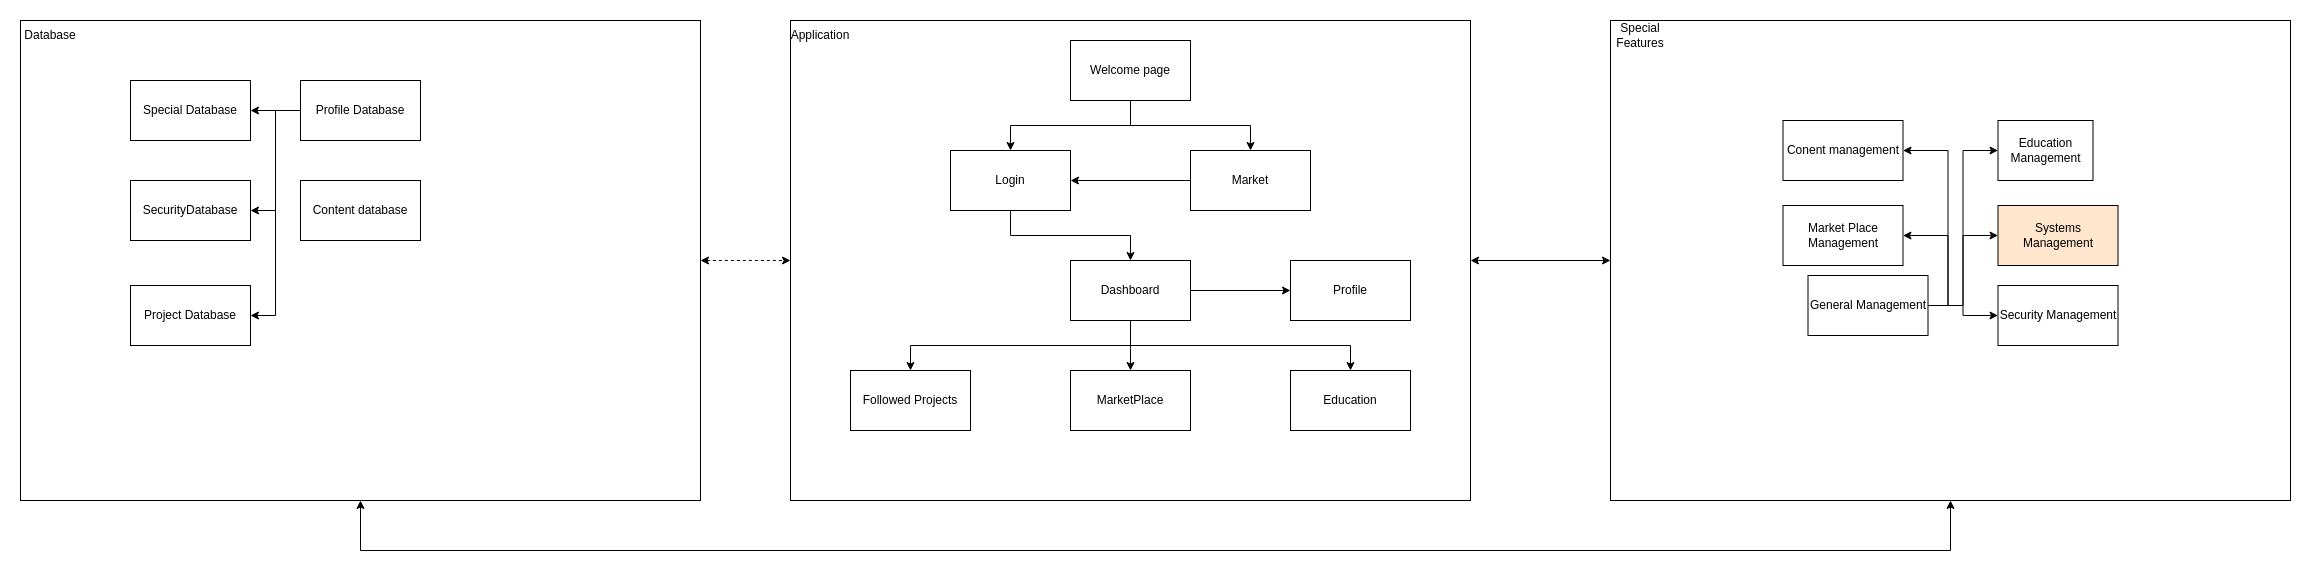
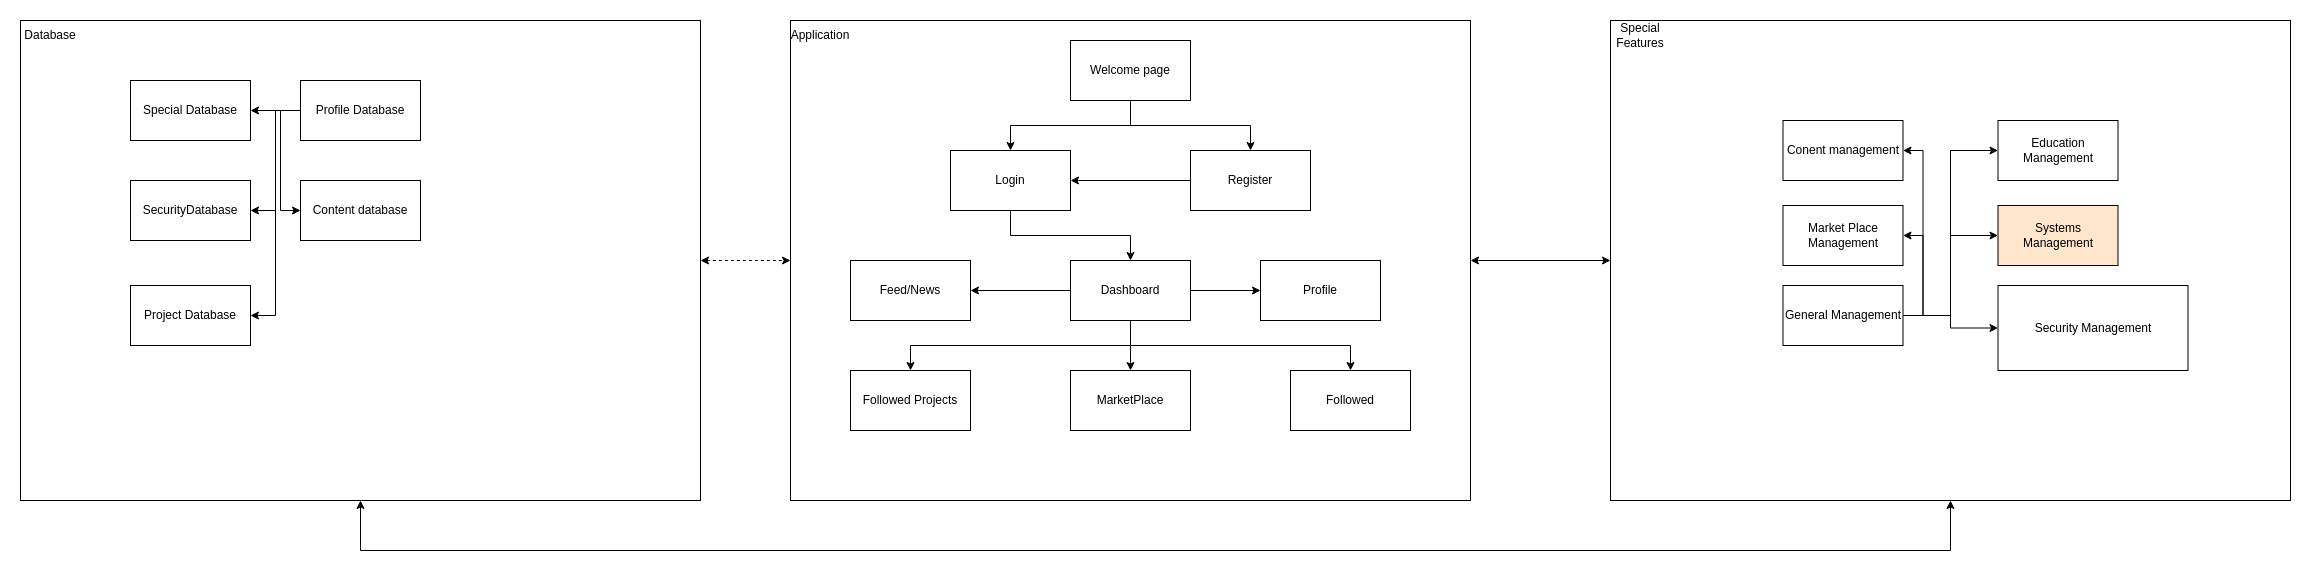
  <mxCell id="0" />
  <mxCell id="1" parent="0" />
  <mxCell id="2" style="edgeStyle=orthogonalEdgeStyle;rounded=0;orthogonalLoop=1;jettySize=auto;html=1;exitX=1;exitY=0.5;exitDx=0;exitDy=0;entryX=0;entryY=0.5;entryDx=0;entryDy=0;startArrow=classic;startFill=1;" edge="1" parent="1" source="3" target="26"><mxGeometry relative="1" as="geometry" /></mxCell>
  <mxCell id="3" value="" style="rounded=0;whiteSpace=wrap;html=1;" vertex="1" parent="1"><mxGeometry x="790" y="20" width="680" height="480" as="geometry" /></mxCell>
  <mxCell id="4" style="edgeStyle=orthogonalEdgeStyle;rounded=0;orthogonalLoop=1;jettySize=auto;html=1;exitX=0.5;exitY=1;exitDx=0;exitDy=0;entryX=0.5;entryY=0;entryDx=0;entryDy=0;startArrow=none;startFill=0;" edge="1" parent="1" source="5" target="16"><mxGeometry relative="1" as="geometry" /></mxCell>
  <mxCell id="5" value="Login" style="rounded=0;whiteSpace=wrap;html=1;" vertex="1" parent="1"><mxGeometry x="950" y="150" width="120" height="60" as="geometry" /></mxCell>
  <mxCell id="6" style="edgeStyle=orthogonalEdgeStyle;rounded=0;orthogonalLoop=1;jettySize=auto;html=1;exitX=0;exitY=0.5;exitDx=0;exitDy=0;entryX=1;entryY=0.5;entryDx=0;entryDy=0;startArrow=none;startFill=0;" edge="1" parent="1" source="7" target="5"><mxGeometry relative="1" as="geometry" /></mxCell>
- <mxCell id="7" value="Market" style="rounded=0;whiteSpace=wrap;html=1;" vertex="1" parent="1"><mxGeometry x="1190" y="150" width="120" height="60" as="geometry" /></mxCell>
+ <mxCell id="7" value="Register" style="rounded=0;whiteSpace=wrap;html=1;" vertex="1" parent="1"><mxGeometry x="1190" y="150" width="120" height="60" as="geometry" /></mxCell>
  <mxCell id="8" style="edgeStyle=orthogonalEdgeStyle;rounded=0;orthogonalLoop=1;jettySize=auto;html=1;exitX=0.5;exitY=1;exitDx=0;exitDy=0;entryX=0.5;entryY=0;entryDx=0;entryDy=0;startArrow=none;startFill=0;" edge="1" parent="1" source="10" target="5"><mxGeometry relative="1" as="geometry" /></mxCell>
  <mxCell id="9" style="edgeStyle=orthogonalEdgeStyle;rounded=0;orthogonalLoop=1;jettySize=auto;html=1;exitX=0.5;exitY=1;exitDx=0;exitDy=0;entryX=0.5;entryY=0;entryDx=0;entryDy=0;startArrow=none;startFill=0;" edge="1" parent="1" source="10" target="7"><mxGeometry relative="1" as="geometry" /></mxCell>
  <mxCell id="10" value="Welcome page" style="rounded=0;whiteSpace=wrap;html=1;" vertex="1" parent="1"><mxGeometry x="1070" y="40" width="120" height="60" as="geometry" /></mxCell>
+ <mxCell id="11" style="edgeStyle=orthogonalEdgeStyle;rounded=0;orthogonalLoop=1;jettySize=auto;html=1;exitX=0;exitY=0.5;exitDx=0;exitDy=0;entryX=1;entryY=0.5;entryDx=0;entryDy=0;startArrow=none;startFill=0;" edge="1" parent="1" source="16" target="18"><mxGeometry relative="1" as="geometry" /></mxCell>
  <mxCell id="12" style="edgeStyle=orthogonalEdgeStyle;rounded=0;orthogonalLoop=1;jettySize=auto;html=1;exitX=0.5;exitY=1;exitDx=0;exitDy=0;entryX=0.5;entryY=0;entryDx=0;entryDy=0;startArrow=none;startFill=0;" edge="1" parent="1" source="16" target="20"><mxGeometry relative="1" as="geometry" /></mxCell>
  <mxCell id="13" style="edgeStyle=orthogonalEdgeStyle;rounded=0;orthogonalLoop=1;jettySize=auto;html=1;exitX=0.5;exitY=1;exitDx=0;exitDy=0;entryX=0.5;entryY=0;entryDx=0;entryDy=0;startArrow=none;startFill=0;" edge="1" parent="1" source="16" target="21"><mxGeometry relative="1" as="geometry" /></mxCell>
  <mxCell id="14" style="edgeStyle=orthogonalEdgeStyle;rounded=0;orthogonalLoop=1;jettySize=auto;html=1;exitX=0.5;exitY=1;exitDx=0;exitDy=0;entryX=0.5;entryY=0;entryDx=0;entryDy=0;startArrow=none;startFill=0;" edge="1" parent="1" source="16" target="22"><mxGeometry relative="1" as="geometry" /></mxCell>
  <mxCell id="15" style="edgeStyle=orthogonalEdgeStyle;rounded=0;orthogonalLoop=1;jettySize=auto;html=1;exitX=1;exitY=0.5;exitDx=0;exitDy=0;entryX=0;entryY=0.5;entryDx=0;entryDy=0;startArrow=none;startFill=0;" edge="1" parent="1" source="16" target="17"><mxGeometry relative="1" as="geometry" /></mxCell>
  <mxCell id="16" value="Dashboard" style="rounded=0;whiteSpace=wrap;html=1;" vertex="1" parent="1"><mxGeometry x="1070" y="260" width="120" height="60" as="geometry" /></mxCell>
- <mxCell id="17" value="Profile" style="rounded=0;whiteSpace=wrap;html=1;" vertex="1" parent="1"><mxGeometry x="1290" y="260" width="120" height="60" as="geometry" /></mxCell>
+ <mxCell id="17" value="Profile" style="rounded=0;whiteSpace=wrap;html=1;" vertex="1" parent="1"><mxGeometry x="1260" y="260" width="120" height="60" as="geometry" /></mxCell>
+ <mxCell id="18" value="Feed/News" style="rounded=0;whiteSpace=wrap;html=1;" vertex="1" parent="1"><mxGeometry x="850" y="260" width="120" height="60" as="geometry" /></mxCell>
  <mxCell id="19" value="Application" style="text;html=1;strokeColor=none;fillColor=none;align=center;verticalAlign=middle;whiteSpace=wrap;rounded=0;" vertex="1" parent="1"><mxGeometry x="790" y="20" width="60" height="30" as="geometry" /></mxCell>
  <mxCell id="20" value="Followed Projects" style="rounded=0;whiteSpace=wrap;html=1;" vertex="1" parent="1"><mxGeometry x="850" y="370" width="120" height="60" as="geometry" /></mxCell>
  <mxCell id="21" value="MarketPlace" style="rounded=0;whiteSpace=wrap;html=1;" vertex="1" parent="1"><mxGeometry x="1070" y="370" width="120" height="60" as="geometry" /></mxCell>
- <mxCell id="22" value="Education" style="rounded=0;whiteSpace=wrap;html=1;" vertex="1" parent="1"><mxGeometry x="1290" y="370" width="120" height="60" as="geometry" /></mxCell>
+ <mxCell id="22" value="Followed" style="rounded=0;whiteSpace=wrap;html=1;" vertex="1" parent="1"><mxGeometry x="1290" y="370" width="120" height="60" as="geometry" /></mxCell>
  <mxCell id="23" style="edgeStyle=orthogonalEdgeStyle;rounded=0;orthogonalLoop=1;jettySize=auto;html=1;exitX=1;exitY=0.5;exitDx=0;exitDy=0;entryX=0;entryY=0.5;entryDx=0;entryDy=0;startArrow=classic;startFill=1;dashed=1;" edge="1" parent="1" source="24" target="3"><mxGeometry relative="1" as="geometry" /></mxCell>
  <mxCell id="24" value="" style="rounded=0;whiteSpace=wrap;html=1;" vertex="1" parent="1"><mxGeometry x="20" y="20" width="680" height="480" as="geometry" /></mxCell>
  <mxCell id="25" style="edgeStyle=orthogonalEdgeStyle;rounded=0;orthogonalLoop=1;jettySize=auto;html=1;exitX=0.5;exitY=1;exitDx=0;exitDy=0;entryX=0.5;entryY=1;entryDx=0;entryDy=0;startArrow=classic;startFill=1;" edge="1" parent="1" source="26" target="24"><mxGeometry relative="1" as="geometry"><Array as="points"><mxPoint x="1950" y="550" /><mxPoint x="360" y="550" /></Array></mxGeometry></mxCell>
  <mxCell id="26" value="" style="rounded=0;whiteSpace=wrap;html=1;" vertex="1" parent="1"><mxGeometry x="1610" y="20" width="680" height="480" as="geometry" /></mxCell>
  <mxCell id="27" value="Conent management" style="rounded=0;whiteSpace=wrap;html=1;" vertex="1" parent="1"><mxGeometry x="1782.5" y="120" width="120" height="60" as="geometry" /></mxCell>
  <mxCell id="28" value="Market Place Management" style="rounded=0;whiteSpace=wrap;html=1;" vertex="1" parent="1"><mxGeometry x="1782.5" y="205" width="120" height="60" as="geometry" /></mxCell>
  <mxCell id="29" style="edgeStyle=orthogonalEdgeStyle;rounded=0;orthogonalLoop=1;jettySize=auto;html=1;exitX=1;exitY=0.5;exitDx=0;exitDy=0;entryX=0;entryY=0.5;entryDx=0;entryDy=0;startArrow=none;startFill=0;" edge="1" parent="1" source="34" target="37"><mxGeometry relative="1" as="geometry" /></mxCell>
  <mxCell id="30" style="edgeStyle=orthogonalEdgeStyle;rounded=0;orthogonalLoop=1;jettySize=auto;html=1;exitX=1;exitY=0.5;exitDx=0;exitDy=0;entryX=0;entryY=0.5;entryDx=0;entryDy=0;startArrow=none;startFill=0;" edge="1" parent="1" source="34" target="36"><mxGeometry relative="1" as="geometry" /></mxCell>
  <mxCell id="31" style="edgeStyle=orthogonalEdgeStyle;rounded=0;orthogonalLoop=1;jettySize=auto;html=1;exitX=1;exitY=0.5;exitDx=0;exitDy=0;entryX=0;entryY=0.5;entryDx=0;entryDy=0;startArrow=none;startFill=0;" edge="1" parent="1" source="34" target="35"><mxGeometry relative="1" as="geometry" /></mxCell>
  <mxCell id="32" style="edgeStyle=orthogonalEdgeStyle;rounded=0;orthogonalLoop=1;jettySize=auto;html=1;exitX=1;exitY=0.5;exitDx=0;exitDy=0;entryX=1;entryY=0.5;entryDx=0;entryDy=0;startArrow=none;startFill=0;" edge="1" parent="1" source="34" target="28"><mxGeometry relative="1" as="geometry" /></mxCell>
  <mxCell id="33" style="edgeStyle=orthogonalEdgeStyle;rounded=0;orthogonalLoop=1;jettySize=auto;html=1;exitX=1;exitY=0.5;exitDx=0;exitDy=0;entryX=1;entryY=0.5;entryDx=0;entryDy=0;startArrow=none;startFill=0;" edge="1" parent="1" source="34" target="27"><mxGeometry relative="1" as="geometry" /></mxCell>
- <mxCell id="34" value="General Management" style="rounded=0;whiteSpace=wrap;html=1;" vertex="1" parent="1"><mxGeometry x="1807.5" y="275" width="120" height="60" as="geometry" /></mxCell>
- <mxCell id="35" value="Education Management" style="rounded=0;whiteSpace=wrap;html=1;" vertex="1" parent="1"><mxGeometry x="1997.5" y="120" width="95" height="60" as="geometry" /></mxCell>
+ <mxCell id="34" value="General Management" style="rounded=0;whiteSpace=wrap;html=1;" vertex="1" parent="1"><mxGeometry x="1782.5" y="285" width="120" height="60" as="geometry" /></mxCell>
+ <mxCell id="35" value="Education Management" style="rounded=0;whiteSpace=wrap;html=1;" vertex="1" parent="1"><mxGeometry x="1997.5" y="120" width="120" height="60" as="geometry" /></mxCell>
  <mxCell id="36" value="Systems Management" style="rounded=0;whiteSpace=wrap;html=1;fillColor=#ffe6cc;" vertex="1" parent="1"><mxGeometry x="1997.5" y="205" width="120" height="60" as="geometry" /></mxCell>
- <mxCell id="37" value="Security Management" style="rounded=0;whiteSpace=wrap;html=1;" vertex="1" parent="1"><mxGeometry x="1997.5" y="285" width="120" height="60" as="geometry" /></mxCell>
+ <mxCell id="37" value="Security Management" style="rounded=0;whiteSpace=wrap;html=1;" vertex="1" parent="1"><mxGeometry x="1997.5" y="285" width="190" height="85" as="geometry" /></mxCell>
  <mxCell id="38" value="Special Features" style="text;html=1;strokeColor=none;fillColor=none;align=center;verticalAlign=middle;whiteSpace=wrap;rounded=0;" vertex="1" parent="1"><mxGeometry x="1610" y="20" width="60" height="30" as="geometry" /></mxCell>
  <mxCell id="39" value="Database" style="text;html=1;strokeColor=none;fillColor=none;align=center;verticalAlign=middle;whiteSpace=wrap;rounded=0;" vertex="1" parent="1"><mxGeometry x="20" y="20" width="60" height="30" as="geometry" /></mxCell>
  <mxCell id="40" style="edgeStyle=orthogonalEdgeStyle;rounded=0;orthogonalLoop=1;jettySize=auto;html=1;exitX=0.5;exitY=1;exitDx=0;exitDy=0;" edge="1" parent="1" source="39" target="39"><mxGeometry relative="1" as="geometry" /></mxCell>
  <mxCell id="41" style="edgeStyle=orthogonalEdgeStyle;rounded=0;orthogonalLoop=1;jettySize=auto;html=1;exitX=0;exitY=0.5;exitDx=0;exitDy=0;entryX=1;entryY=0.5;entryDx=0;entryDy=0;startArrow=none;startFill=0;" edge="1" parent="1" source="45" target="46"><mxGeometry relative="1" as="geometry" /></mxCell>
  <mxCell id="42" style="edgeStyle=orthogonalEdgeStyle;rounded=0;orthogonalLoop=1;jettySize=auto;html=1;exitX=0;exitY=0.5;exitDx=0;exitDy=0;entryX=1;entryY=0.5;entryDx=0;entryDy=0;startArrow=none;startFill=0;" edge="1" parent="1" source="45" target="47"><mxGeometry relative="1" as="geometry" /></mxCell>
  <mxCell id="43" style="edgeStyle=orthogonalEdgeStyle;rounded=0;orthogonalLoop=1;jettySize=auto;html=1;exitX=0;exitY=0.5;exitDx=0;exitDy=0;entryX=1;entryY=0.5;entryDx=0;entryDy=0;startArrow=none;startFill=0;" edge="1" parent="1" source="45" target="49"><mxGeometry relative="1" as="geometry" /></mxCell>
+ <mxCell id="44" style="edgeStyle=orthogonalEdgeStyle;rounded=0;orthogonalLoop=1;jettySize=auto;html=1;exitX=0;exitY=0.5;exitDx=0;exitDy=0;entryX=0;entryY=0.5;entryDx=0;entryDy=0;startArrow=none;startFill=0;" edge="1" parent="1" source="45" target="48"><mxGeometry relative="1" as="geometry"><Array as="points"><mxPoint x="280" y="110" /><mxPoint x="280" y="210" /></Array></mxGeometry></mxCell>
  <mxCell id="45" value="Profile Database" style="rounded=0;whiteSpace=wrap;html=1;" vertex="1" parent="1"><mxGeometry x="300" y="80" width="120" height="60" as="geometry" /></mxCell>
  <mxCell id="46" value="Special Database" style="rounded=0;whiteSpace=wrap;html=1;" vertex="1" parent="1"><mxGeometry x="130" y="80" width="120" height="60" as="geometry" /></mxCell>
  <mxCell id="47" value="SecurityDatabase" style="rounded=0;whiteSpace=wrap;html=1;" vertex="1" parent="1"><mxGeometry x="130" y="180" width="120" height="60" as="geometry" /></mxCell>
  <mxCell id="48" value="Content database" style="rounded=0;whiteSpace=wrap;html=1;" vertex="1" parent="1"><mxGeometry x="300" y="180" width="120" height="60" as="geometry" /></mxCell>
  <mxCell id="49" value="Project Database" style="rounded=0;whiteSpace=wrap;html=1;" vertex="1" parent="1"><mxGeometry x="130" y="285" width="120" height="60" as="geometry" /></mxCell>
